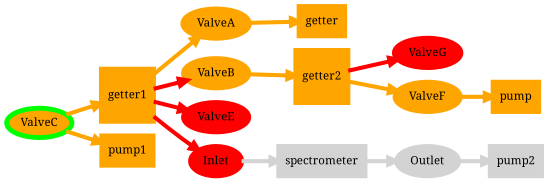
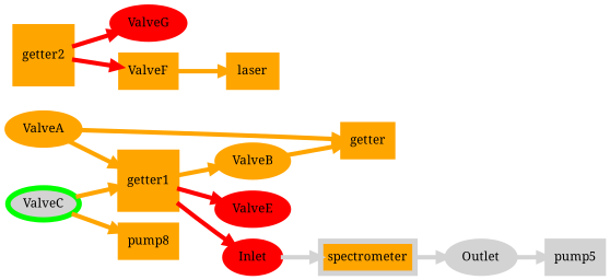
  digraph {
    fontname="Noto Serif"
    rankdir=LR
    node [color=orange fontname="Noto Serif" penwidth=6 style=filled]
    edge [color=orange fontname="Noto Serif" penwidth=5]
    n1 [label=getter1 shape=square]
-   pump1 [shape=box]
+   pump1 [shape=box label=pump8]
    ValveA
    ValveB
    ValveE [color=red]
    Inlet [color=red]
-   ValveC [color=green fillcolor=orange]
-   spectrometer [color=lightgray shape=box]
+   ValveC [color=green fillcolor=lightgray]
+   spectrometer [color=lightgray shape=box fillcolor=orange]
    Outlet [color=lightgray]
-   pump2 [color=lightgray shape=box]
+   pump2 [color=lightgray shape=box label=pump5]
    getter [shape=box]
    n12 [label=getter2 shape=square]
    ValveG [color=red]
-   ValveF
-   laser [shape=box label=pump]
+   ValveF [shape=box]
+   laser [shape=box]
    subgraph sub_1 {
      rank=same
      n1
      pump1
    }
-   n1 -> ValveA
-   n1 -> ValveB [color=red]
+   ValveA -> n1
+   n1 -> ValveB
    n1 -> ValveE [color=red]
    n1 -> Inlet [color=red]
    ValveA -> getter
-   ValveB -> n12
+   ValveB -> getter
    Inlet -> spectrometer [color=lightgray]
    ValveC -> n1
    ValveC -> pump1
    spectrometer -> Outlet [color=lightgray]
    Outlet -> pump2 [color=lightgray]
    n12 -> ValveG [color=red]
-   n12 -> ValveF
+   n12 -> ValveF [color=red]
    ValveF -> laser
  }
